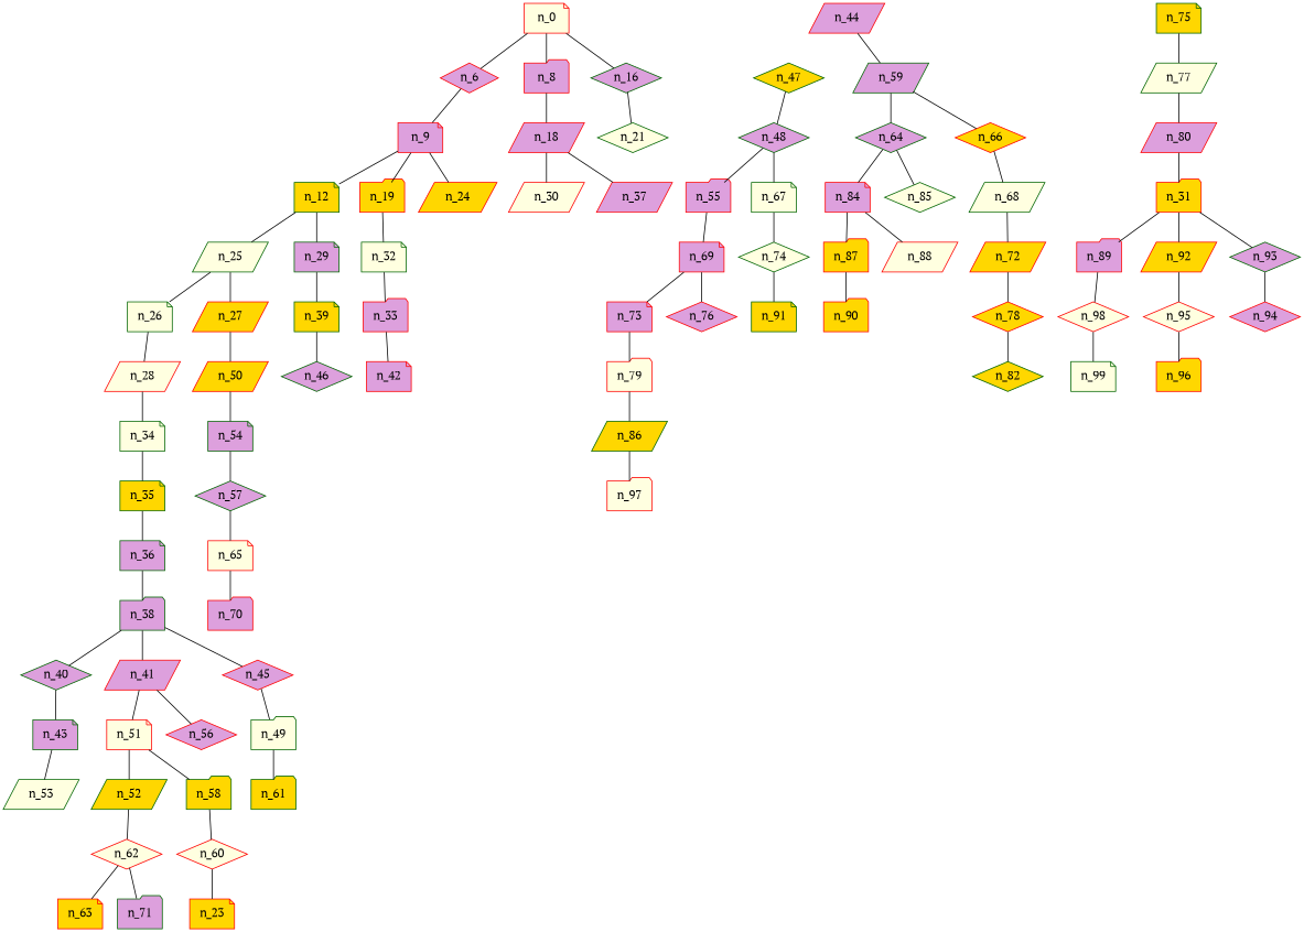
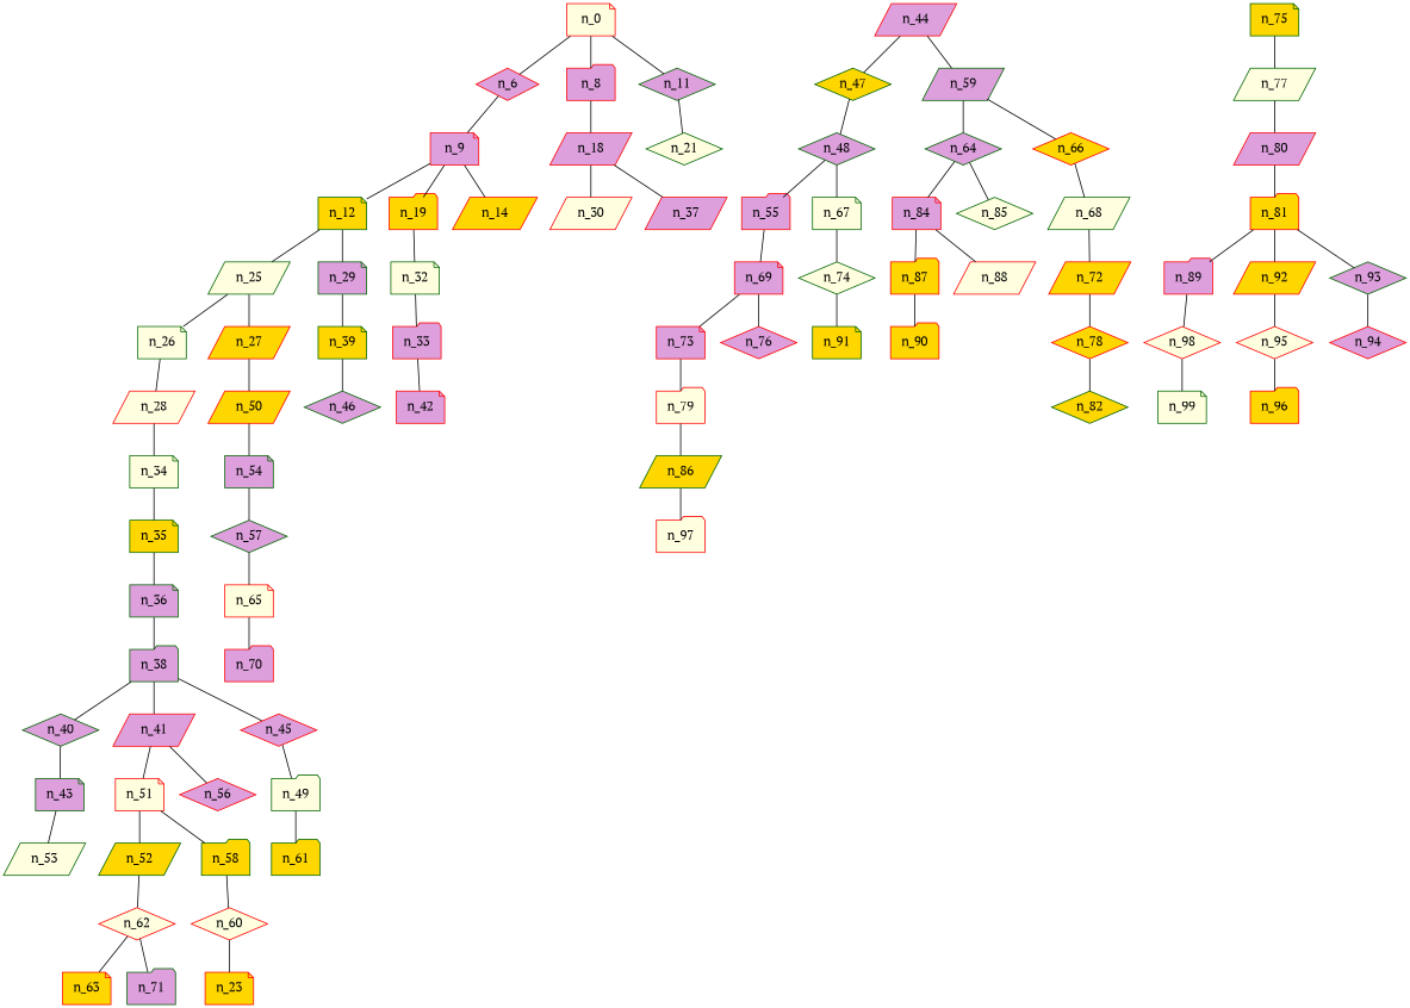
  graph {
    fontname="PT Serif"
    node [color=red fillcolor=plum fontname="PT Serif" shape=note style=filled]
    edge [fontname="PT Serif"]
    n_0 [fillcolor=lightyellow]
    n_6 [shape=diamond]
    n_8 [shape=folder]
-   n_16 [color=darkgreen shape=diamond]
+   n_16 [color=darkgreen shape=diamond label=n_11]
    n_9
    n_18 [shape=parallelogram]
    n_21 [color=darkgreen fillcolor=lightyellow shape=diamond]
    n_12 [color=darkgreen fillcolor=gold]
    n_19 [fillcolor=gold shape=folder]
-   n_24 [fillcolor=gold shape=parallelogram]
+   n_24 [fillcolor=gold shape=parallelogram label=n_14]
    n_25 [color=darkgreen fillcolor=lightyellow shape=parallelogram]
    n_29 [color=darkgreen]
    n_32 [color=darkgreen fillcolor=lightyellow]
    n_26 [color=darkgreen fillcolor=lightyellow]
    n_27 [fillcolor=gold shape=parallelogram]
    n_39 [color=darkgreen fillcolor=gold]
    n_28 [fillcolor=lightyellow shape=parallelogram]
    n_50 [fillcolor=gold shape=parallelogram]
    n_34 [color=darkgreen fillcolor=lightyellow]
    n_35 [color=darkgreen fillcolor=gold]
    n_36 [color=darkgreen]
    n_38 [color=darkgreen shape=folder]
    n_40 [color=darkgreen shape=diamond]
    n_41 [shape=parallelogram]
    n_45 [shape=diamond]
    n_43 [color=darkgreen]
    n_51 [fillcolor=lightyellow]
    n_56 [shape=diamond]
    n_49 [color=darkgreen fillcolor=lightyellow shape=folder]
    n_53 [color=darkgreen fillcolor=lightyellow shape=parallelogram]
    n_44 [shape=parallelogram]
    n_47 [color=darkgreen fillcolor=gold shape=diamond]
    n_59 [color=darkgreen shape=parallelogram]
    n_48 [color=darkgreen shape=diamond]
    n_64 [color=darkgreen shape=diamond]
    n_66 [fillcolor=gold shape=diamond]
    n_55 [shape=folder]
    n_67 [color=darkgreen fillcolor=lightyellow]
    n_69
    n_74 [color=darkgreen fillcolor=lightyellow shape=diamond]
    n_73
    n_76 [shape=diamond]
    n_79 [fillcolor=lightyellow shape=folder]
    n_75 [color=darkgreen fillcolor=gold]
    n_77 [color=darkgreen fillcolor=lightyellow shape=parallelogram]
    n_86 [color=darkgreen fillcolor=gold shape=parallelogram]
    n_80 [shape=parallelogram]
-   n_81 [fillcolor=gold shape=folder label=n_31]
+   n_81 [fillcolor=gold shape=folder]
    n_89 [shape=folder]
    n_92 [fillcolor=gold shape=parallelogram]
    n_93 [color=darkgreen shape=diamond]
    n_98 [fillcolor=lightyellow shape=diamond]
    n_95 [fillcolor=lightyellow shape=diamond]
    n_94 [shape=diamond]
    n_99 [color=darkgreen fillcolor=lightyellow]
    n_96 [fillcolor=gold shape=folder]
    n_97 [fillcolor=lightyellow shape=folder]
    n_91 [color=darkgreen fillcolor=gold]
    n_84
    n_85 [color=darkgreen fillcolor=lightyellow shape=diamond]
    n_68 [color=darkgreen fillcolor=lightyellow shape=parallelogram]
    n_87 [fillcolor=gold shape=folder]
    n_88 [fillcolor=lightyellow shape=parallelogram]
    n_90 [fillcolor=gold shape=folder]
    n_72 [fillcolor=gold shape=parallelogram]
    n_78 [fillcolor=gold shape=diamond]
    n_82 [color=darkgreen fillcolor=gold shape=diamond]
    n_52 [color=darkgreen fillcolor=gold shape=parallelogram]
    n_58 [color=darkgreen fillcolor=gold shape=folder]
    n_62 [fillcolor=lightyellow shape=diamond]
    n_60 [fillcolor=lightyellow shape=diamond]
    n_63 [fillcolor=gold]
    n_71 [color=darkgreen shape=folder]
    n74 [fillcolor=gold label=n_23]
    n_61 [color=darkgreen fillcolor=gold shape=folder]
    n_54 [color=darkgreen]
    n_57 [color=darkgreen shape=diamond]
    n_65 [fillcolor=lightyellow]
    n_70 [shape=folder]
    n_46 [color=darkgreen shape=diamond]
    n_33 [shape=folder]
    n_42
    n_30 [fillcolor=lightyellow shape=parallelogram]
    n_37 [shape=parallelogram]
    n_0 -- n_6
    n_0 -- n_8
    n_0 -- n_16
    n_6 -- n_9
    n_8 -- n_18
    n_16 -- n_21
    n_9 -- n_12
    n_9 -- n_19
    n_9 -- n_24
    n_18 -- n_30
    n_18 -- n_37
    n_12 -- n_25
    n_12 -- n_29
    n_19 -- n_32
    n_25 -- n_26
    n_25 -- n_27
    n_29 -- n_39
    n_32 -- n_33
    n_26 -- n_28
    n_27 -- n_50
    n_39 -- n_46
    n_28 -- n_34
    n_50 -- n_54
    n_34 -- n_35
    n_35 -- n_36
    n_36 -- n_38
    n_38 -- n_40
    n_38 -- n_41
    n_38 -- n_45
    n_40 -- n_43
    n_41 -- n_51
    n_41 -- n_56
    n_45 -- n_49
    n_43 -- n_53
    n_51 -- n_52
    n_51 -- n_58
    n_49 -- n_61
+   n_44 -- n_47
    n_44 -- n_59
    n_47 -- n_48
    n_59 -- n_64
    n_59 -- n_66
    n_48 -- n_55
    n_48 -- n_67
    n_64 -- n_84
    n_64 -- n_85
    n_66 -- n_68
    n_55 -- n_69
    n_67 -- n_74
    n_69 -- n_73
    n_69 -- n_76
    n_74 -- n_91
    n_73 -- n_79
    n_79 -- n_86
    n_75 -- n_77
    n_77 -- n_80
    n_86 -- n_97
    n_80 -- n_81
    n_81 -- n_89
    n_81 -- n_92
    n_81 -- n_93
    n_89 -- n_98
    n_92 -- n_95
    n_93 -- n_94
    n_98 -- n_99
    n_95 -- n_96
    n_84 -- n_87
    n_84 -- n_88
    n_68 -- n_72
    n_87 -- n_90
    n_72 -- n_78
    n_78 -- n_82
    n_52 -- n_62
    n_58 -- n_60
    n_62 -- n_63
    n_62 -- n_71
    n_60 -- n74
    n_54 -- n_57
    n_57 -- n_65
    n_65 -- n_70
    n_33 -- n_42
  }
